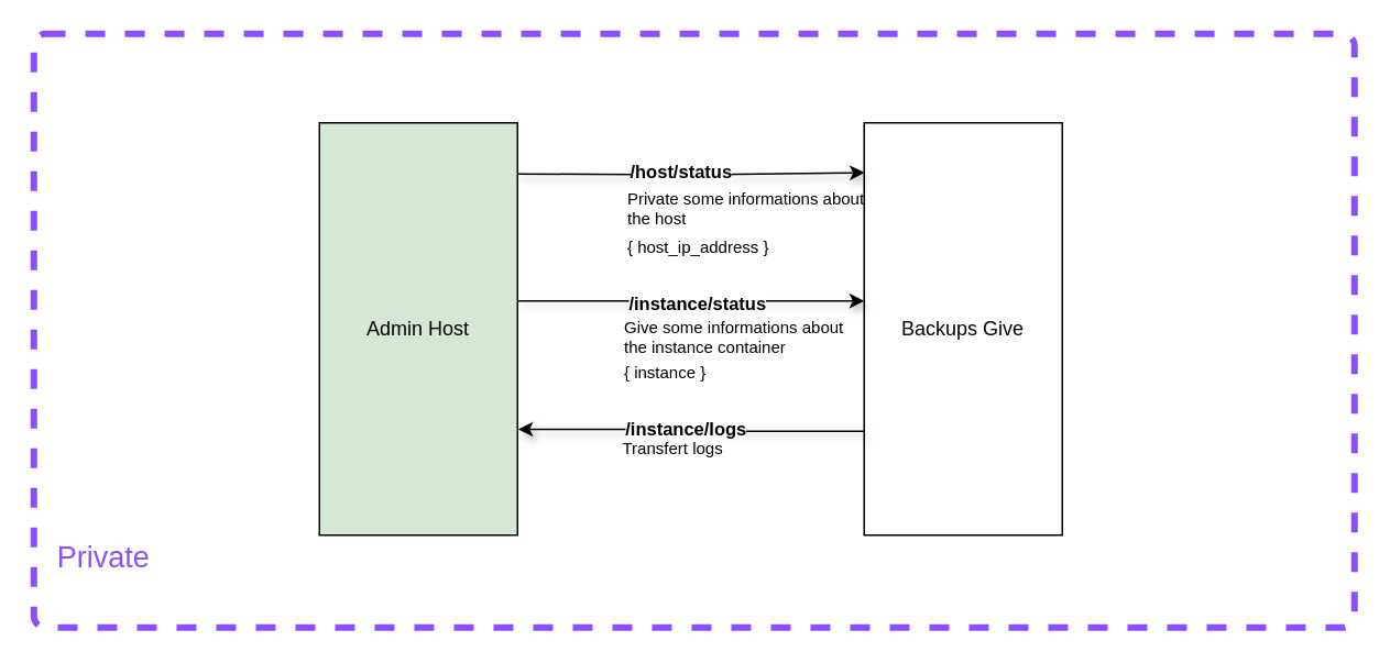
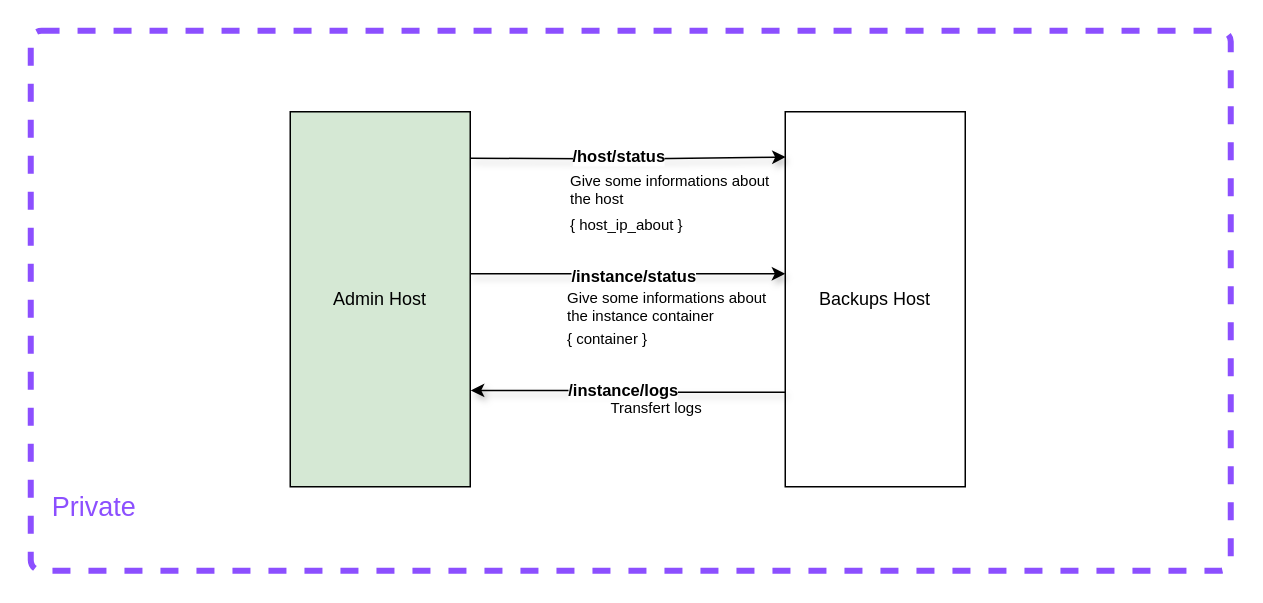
  <mxCell id="0" />
  <mxCell id="1" parent="0" />
  <mxCell id="2" value="" style="rounded=1;whiteSpace=wrap;html=1;fillColor=none;dashed=1;strokeWidth=4;strokeColor=#8C4FFF;arcSize=2;" vertex="1" parent="1"><mxGeometry x="20" y="20" width="800" height="360" as="geometry" /></mxCell>
  <mxCell id="3" value="&lt;font color=&quot;#8c4fff&quot; style=&quot;font-size: 18px;&quot;&gt;Private&lt;/font&gt;" style="text;html=1;align=center;verticalAlign=middle;resizable=0;points=[];autosize=1;strokeColor=none;fillColor=none;textShadow=0;" vertex="1" parent="1"><mxGeometry x="22" y="318" width="80" height="40" as="geometry" /></mxCell>
  <mxCell id="4" value="Admin Host" style="whiteSpace=wrap;html=1;fillColor=#d5e8d4;" vertex="1" parent="1"><mxGeometry x="193" y="74" width="120" height="250" as="geometry" /></mxCell>
- <mxCell id="5" value="Backups Give" style="whiteSpace=wrap;html=1;" vertex="1" parent="1"><mxGeometry x="523" y="74" width="120" height="250" as="geometry" /></mxCell>
+ <mxCell id="5" value="Backups Host" style="whiteSpace=wrap;html=1;" vertex="1" parent="1"><mxGeometry x="523" y="74" width="120" height="250" as="geometry" /></mxCell>
  <mxCell id="6" style="edgeStyle=orthogonalEdgeStyle;rounded=0;orthogonalLoop=1;jettySize=auto;html=1;entryX=0.002;entryY=0.201;entryDx=0;entryDy=0;shadow=1;textShadow=1;fontStyle=1;exitX=1.003;exitY=0.204;exitDx=0;exitDy=0;exitPerimeter=0;entryPerimeter=0;" edge="1" parent="1"><mxGeometry relative="1" as="geometry"><mxPoint x="313.36" y="105" as="sourcePoint" /><mxPoint x="523.24" y="104.25" as="targetPoint" /></mxGeometry></mxCell>
  <mxCell id="7" value="&lt;b&gt;/host/status&lt;/b&gt;" style="edgeLabel;html=1;align=center;verticalAlign=middle;resizable=0;points=[];textShadow=0;" vertex="1" connectable="0" parent="6"><mxGeometry x="-0.065" y="2" relative="1" as="geometry"><mxPoint as="offset" /></mxGeometry></mxCell>
  <mxCell id="8" style="edgeStyle=orthogonalEdgeStyle;rounded=0;orthogonalLoop=1;jettySize=auto;html=1;exitX=1;exitY=0.5;exitDx=0;exitDy=0;shadow=1;textShadow=1;fontStyle=1" edge="1" parent="1"><mxGeometry relative="1" as="geometry"><mxPoint x="313" y="182" as="sourcePoint" /><mxPoint x="523" y="182" as="targetPoint" /></mxGeometry></mxCell>
  <mxCell id="9" value="&lt;b&gt;/instance/status&lt;/b&gt;" style="edgeLabel;html=1;align=center;verticalAlign=middle;resizable=0;points=[];textShadow=0;" vertex="1" connectable="0" parent="8"><mxGeometry x="-0.082" y="-1" relative="1" as="geometry"><mxPoint x="12" as="offset" /></mxGeometry></mxCell>
  <mxCell id="10" style="edgeStyle=orthogonalEdgeStyle;rounded=0;orthogonalLoop=1;jettySize=auto;html=1;exitX=1.003;exitY=0.811;exitDx=0;exitDy=0;entryX=0;entryY=0.816;entryDx=0;entryDy=0;shadow=1;textShadow=1;fontStyle=1;endArrow=none;endFill=0;startArrow=classic;startFill=1;exitPerimeter=0;entryPerimeter=0;" edge="1" parent="1"><mxGeometry relative="1" as="geometry"><mxPoint x="313.36" y="259.75" as="sourcePoint" /><mxPoint x="523" y="261" as="targetPoint" /><Array as="points"><mxPoint x="419" y="260" /><mxPoint x="419" y="261" /></Array></mxGeometry></mxCell>
  <mxCell id="11" value="&lt;b&gt;/instance/logs&lt;/b&gt;" style="edgeLabel;html=1;align=center;verticalAlign=middle;resizable=0;points=[];textShadow=0;" vertex="1" connectable="0" parent="10"><mxGeometry x="-0.082" y="-1" relative="1" as="geometry"><mxPoint x="4" y="-1" as="offset" /></mxGeometry></mxCell>
- <mxCell id="12" value="&lt;font style=&quot;font-size: 10px;&quot;&gt;{ host_ip_address }&lt;/font&gt;" style="text;html=1;align=left;verticalAlign=middle;resizable=0;points=[];autosize=1;strokeColor=none;fillColor=none;fontSize=10;" vertex="1" parent="1"><mxGeometry x="378" y="134" width="110" height="30" as="geometry" /></mxCell>
- <mxCell id="13" value="&lt;font style=&quot;font-size: 10px;&quot;&gt;Private some informations about &lt;br&gt;the host&lt;/font&gt;" style="text;html=1;align=left;verticalAlign=middle;resizable=0;points=[];autosize=1;strokeColor=none;fillColor=none;fontSize=10;" vertex="1" parent="1"><mxGeometry x="378" y="106" width="160" height="40" as="geometry" /></mxCell>
- <mxCell id="14" value="&lt;font style=&quot;font-size: 10px;&quot;&gt;{ instance }&lt;/font&gt;" style="text;html=1;align=left;verticalAlign=middle;resizable=0;points=[];autosize=1;strokeColor=none;fillColor=none;fontSize=10;" vertex="1" parent="1"><mxGeometry x="376" y="210" width="70" height="30" as="geometry" /></mxCell>
+ <mxCell id="12" value="&lt;font style=&quot;font-size: 10px;&quot;&gt;{ host_ip_about }&lt;/font&gt;" style="text;html=1;align=left;verticalAlign=middle;resizable=0;points=[];autosize=1;strokeColor=none;fillColor=none;fontSize=10;" vertex="1" parent="1"><mxGeometry x="378" y="134" width="110" height="30" as="geometry" /></mxCell>
+ <mxCell id="13" value="&lt;font style=&quot;font-size: 10px;&quot;&gt;Give some informations about &lt;br&gt;the host&lt;/font&gt;" style="text;html=1;align=left;verticalAlign=middle;resizable=0;points=[];autosize=1;strokeColor=none;fillColor=none;fontSize=10;" vertex="1" parent="1"><mxGeometry x="378" y="106" width="160" height="40" as="geometry" /></mxCell>
+ <mxCell id="14" value="&lt;font style=&quot;font-size: 10px;&quot;&gt;{ container }&lt;/font&gt;" style="text;html=1;align=left;verticalAlign=middle;resizable=0;points=[];autosize=1;strokeColor=none;fillColor=none;fontSize=10;" vertex="1" parent="1"><mxGeometry x="376" y="210" width="70" height="30" as="geometry" /></mxCell>
  <mxCell id="15" value="&lt;font style=&quot;font-size: 10px;&quot;&gt;Give some informations about &lt;br&gt;the instance container&lt;/font&gt;" style="text;html=1;align=left;verticalAlign=middle;resizable=0;points=[];autosize=1;strokeColor=none;fillColor=none;fontSize=10;" vertex="1" parent="1"><mxGeometry x="376" y="184" width="160" height="40" as="geometry" /></mxCell>
- <mxCell id="16" value="Transfert logs" style="text;html=1;align=left;verticalAlign=middle;resizable=0;points=[];autosize=1;strokeColor=none;fillColor=none;fontSize=10;" vertex="1" parent="1"><mxGeometry x="375" y="256" width="80" height="30" as="geometry" /></mxCell>
+ <mxCell id="16" value="Transfert logs" style="text;html=1;align=left;verticalAlign=middle;resizable=0;points=[];autosize=1;strokeColor=none;fillColor=none;fontSize=10;" vertex="1" parent="1"><mxGeometry x="405" y="256" width="80" height="30" as="geometry" /></mxCell>
